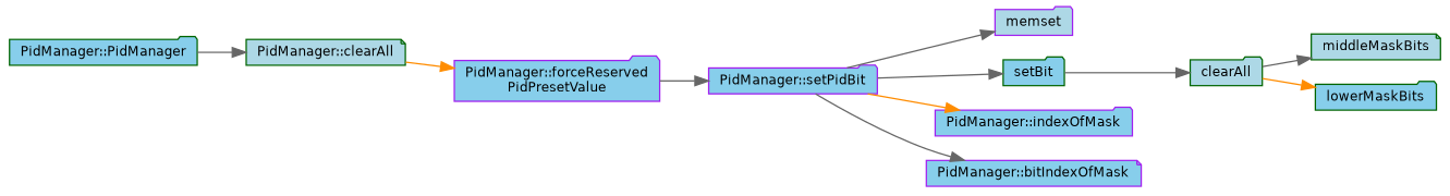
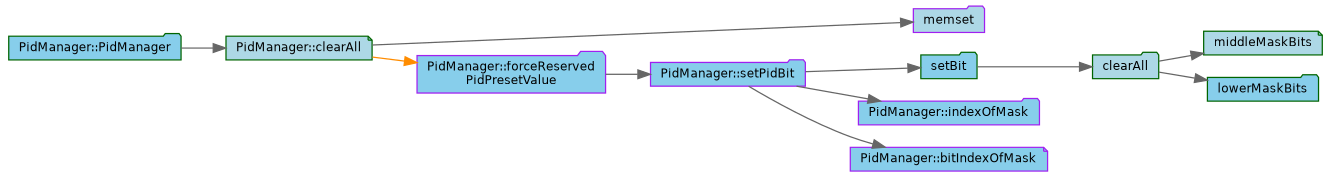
  digraph {
    rankdir=LR
    node [color=darkgreen fillcolor=skyblue fontname=Helvetica fontsize=10 shape=folder style=filled]
    edge [color=gray40 fontname=Helvetica fontsize=10 labelfontname=Helvetica labelfontsize=10 style=solid]
    n1 [fontcolor=black height=0.2 label="PidManager::PidManager" width=0.4]
    n2 [fillcolor=lightblue height=0.2 label="PidManager::clearAll" shape=note width=0.4]
    n3 [color=purple fillcolor=lightblue height=0.2 label=memset width=0.4]
    n4 [color=purple height=0.2 label="PidManager::forceReserved\lPidPresetValue" width=0.4]
    n5 [color=purple height=0.2 label="PidManager::setPidBit" width=0.4]
    n6 [height=0.2 label=setBit width=0.4]
    n7 [color=purple height=0.2 label="PidManager::indexOfMask" width=0.4]
    n8 [color=purple height=0.2 label="PidManager::bitIndexOfMask" shape=note width=0.4]
    n9 [fillcolor=lightblue height=0.2 label=clearAll width=0.4]
    n10 [fillcolor=lightblue height=0.2 label=middleMaskBits shape=note width=0.4]
    n11 [height=0.2 label=lowerMaskBits width=0.4]
    n1 -> n2
-   n5 -> n3
+   n2 -> n3
    n2 -> n4 [color=darkorange]
    n4 -> n5
    n5 -> n6
-   n5 -> n7 [color=darkorange]
+   n5 -> n7
    n5 -> n8
    n6 -> n9
    n9 -> n10
-   n9 -> n11 [color=darkorange]
+   n9 -> n11
  }
